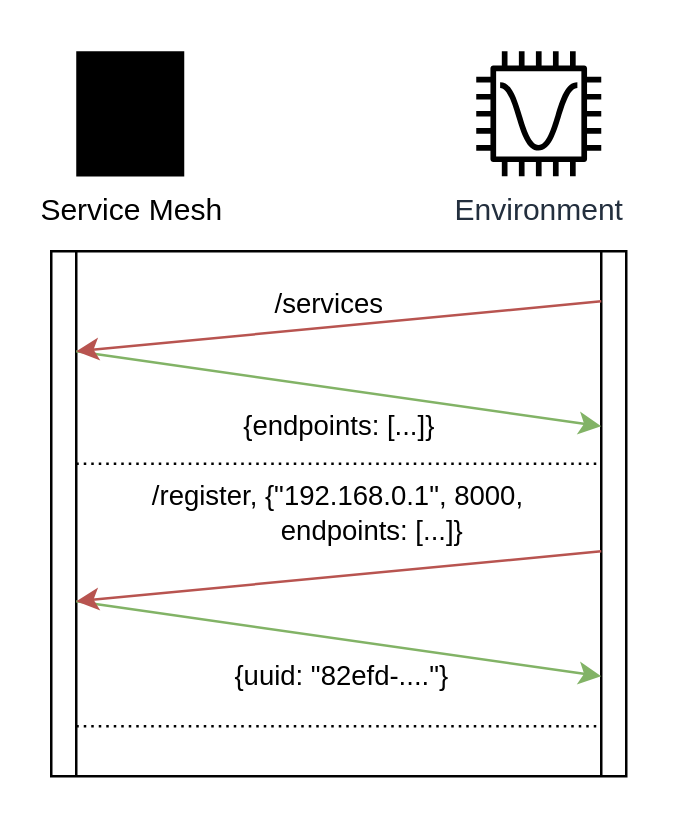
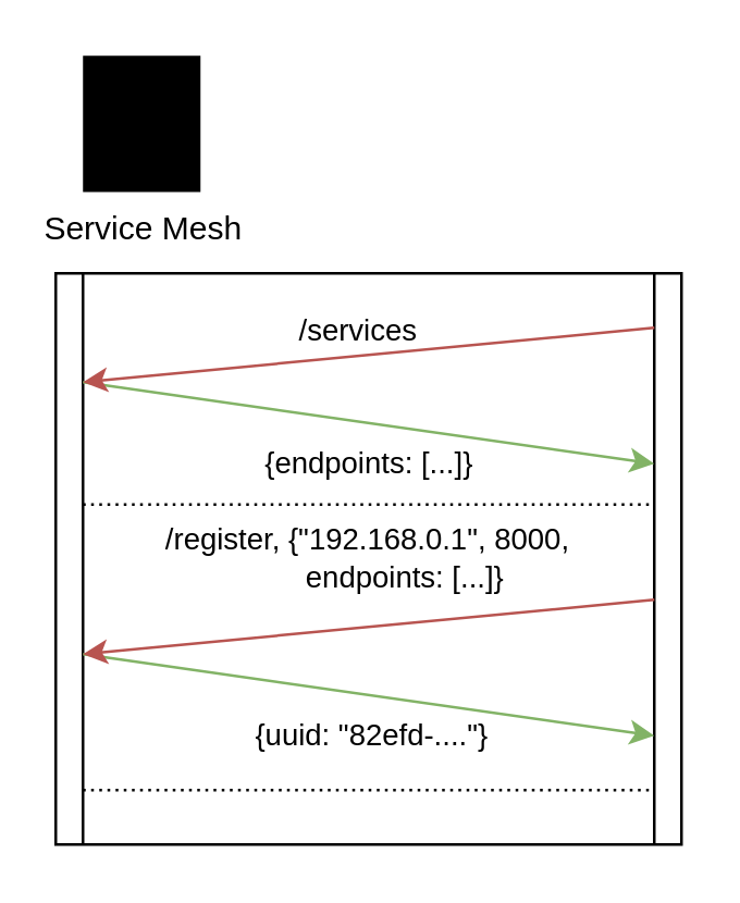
  <mxCell id="0" />
  <mxCell id="1" parent="0" />
  <mxCell id="2" value="" style="group" vertex="1" connectable="0" parent="1"><mxGeometry x="20" y="20" width="230" height="290" as="geometry" /></mxCell>
  <mxCell id="3" value="Service Mesh" style="points=[];aspect=fixed;html=1;align=center;shadow=0;dashed=0;fillColor=#000000;strokeColor=none;shape=mxgraph.alibaba_cloud.asm_service_mesh;labelPosition=center;verticalLabelPosition=bottom;verticalAlign=top;" vertex="1" parent="2"><mxGeometry x="10" width="43.2" height="50.1" as="geometry" /></mxCell>
- <mxCell id="4" value="Environment" style="sketch=0;outlineConnect=0;fontColor=#232F3E;gradientColor=none;fillColor=#000000;strokeColor=none;dashed=0;verticalLabelPosition=bottom;verticalAlign=top;align=center;html=1;fontSize=12;fontStyle=0;aspect=fixed;pointerEvents=1;shape=mxgraph.aws4.braket_simulator_3;" vertex="1" parent="2"><mxGeometry x="170" width="50" height="50" as="geometry" /></mxCell>
  <mxCell id="5" value="" style="shape=process;whiteSpace=wrap;html=1;backgroundOutline=1;fillColor=none;size=0.045;editable=0;movable=0;resizable=0;rotatable=0;deletable=0;locked=1;connectable=0;allowArrows=0;" vertex="1" parent="2"><mxGeometry y="80" width="230" height="210" as="geometry" /></mxCell>
  <mxCell id="6" value="" style="endArrow=classic;html=1;rounded=0;fillColor=#d5e8d4;strokeColor=#82b366;" edge="1" parent="2"><mxGeometry width="50" height="50" relative="1" as="geometry"><mxPoint x="10" y="120" as="sourcePoint" /><mxPoint x="220" y="150" as="targetPoint" /></mxGeometry></mxCell>
  <mxCell id="7" value="{endpoints: [...]}" style="edgeLabel;html=1;align=center;verticalAlign=middle;resizable=0;points=[];" vertex="1" connectable="0" parent="6"><mxGeometry x="0.245" relative="1" as="geometry"><mxPoint x="-26" y="11" as="offset" /></mxGeometry></mxCell>
  <mxCell id="8" value="" style="endArrow=classic;html=1;rounded=0;fillColor=#d5e8d4;strokeColor=#82b366;" edge="1" parent="2"><mxGeometry width="50" height="50" relative="1" as="geometry"><mxPoint x="10" y="220" as="sourcePoint" /><mxPoint x="220" y="250" as="targetPoint" /></mxGeometry></mxCell>
  <mxCell id="9" value="{uuid: &quot;82efd-....&quot;}" style="edgeLabel;html=1;align=center;verticalAlign=middle;resizable=0;points=[];" vertex="1" connectable="0" parent="8"><mxGeometry x="-0.003" y="-1" relative="1" as="geometry"><mxPoint x="1" y="14" as="offset" /></mxGeometry></mxCell>
  <mxCell id="10" value="" style="endArrow=none;html=1;strokeWidth=1;rounded=0;dashed=1;dashPattern=1 2;" edge="1" parent="2"><mxGeometry width="50" height="50" relative="1" as="geometry"><mxPoint x="10" y="165" as="sourcePoint" /><mxPoint x="220" y="165" as="targetPoint" /></mxGeometry></mxCell>
  <mxCell id="11" value="" style="endArrow=none;html=1;strokeWidth=1;rounded=0;dashed=1;dashPattern=1 2;" edge="1" parent="2"><mxGeometry width="50" height="50" relative="1" as="geometry"><mxPoint x="10" y="270" as="sourcePoint" /><mxPoint x="220" y="270" as="targetPoint" /></mxGeometry></mxCell>
  <mxCell id="12" value="" style="endArrow=classic;html=1;rounded=0;fillColor=#f8cecc;strokeColor=#b85450;" edge="1" parent="2"><mxGeometry width="50" height="50" relative="1" as="geometry"><mxPoint x="220" y="100" as="sourcePoint" /><mxPoint x="10" y="120" as="targetPoint" /></mxGeometry></mxCell>
  <mxCell id="13" value="/services" style="edgeLabel;html=1;align=center;verticalAlign=middle;resizable=0;points=[];" vertex="1" connectable="0" parent="12"><mxGeometry x="0.245" relative="1" as="geometry"><mxPoint x="21" y="-12" as="offset" /></mxGeometry></mxCell>
  <mxCell id="14" value="" style="endArrow=classic;html=1;rounded=0;fillColor=#f8cecc;strokeColor=#b85450;" edge="1" parent="2"><mxGeometry width="50" height="50" relative="1" as="geometry"><mxPoint x="220" y="200" as="sourcePoint" /><mxPoint x="10" y="220" as="targetPoint" /></mxGeometry></mxCell>
  <mxCell id="15" value="/register, {&quot;192.168.0.1&quot;, 8000,&amp;nbsp;&lt;div&gt;&lt;span style=&quot;white-space: pre;&quot;&gt;&#09;&lt;/span&gt;endpoints: [...]}&lt;/div&gt;" style="edgeLabel;html=1;align=center;verticalAlign=middle;resizable=0;points=[];" vertex="1" connectable="0" parent="14"><mxGeometry x="-0.003" y="-1" relative="1" as="geometry"><mxPoint y="-24" as="offset" /></mxGeometry></mxCell>
